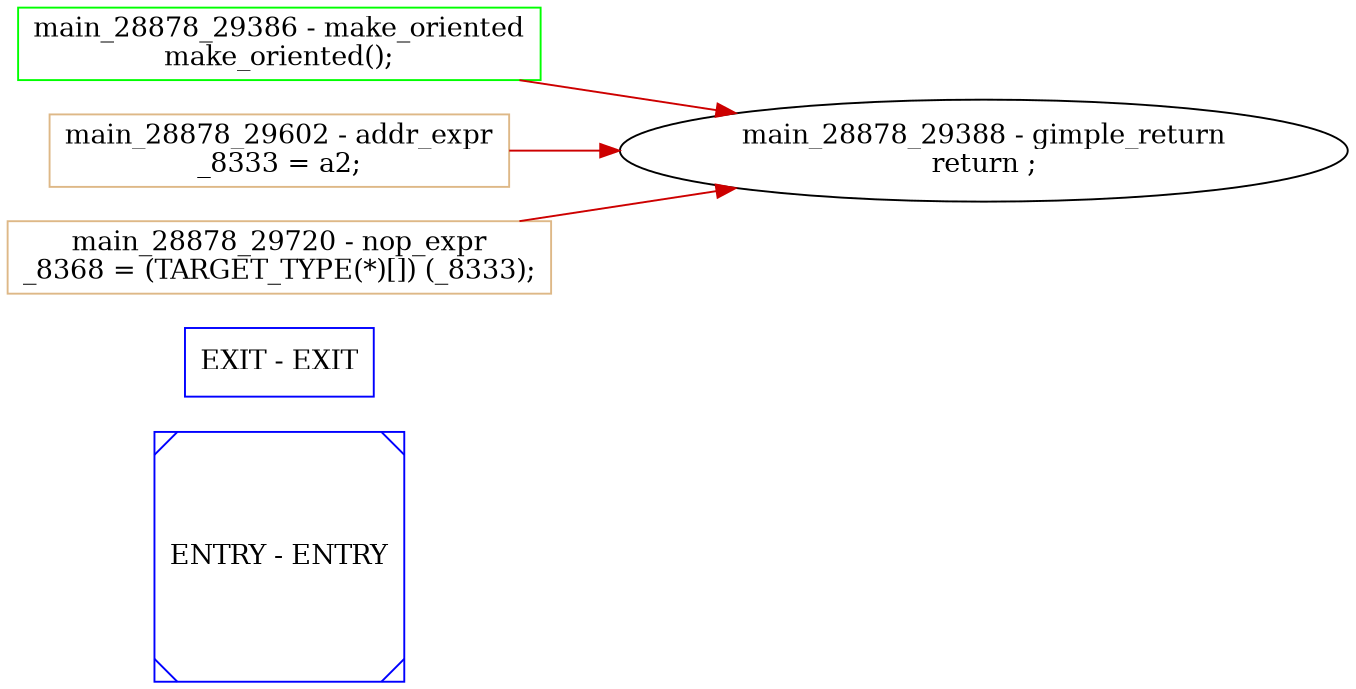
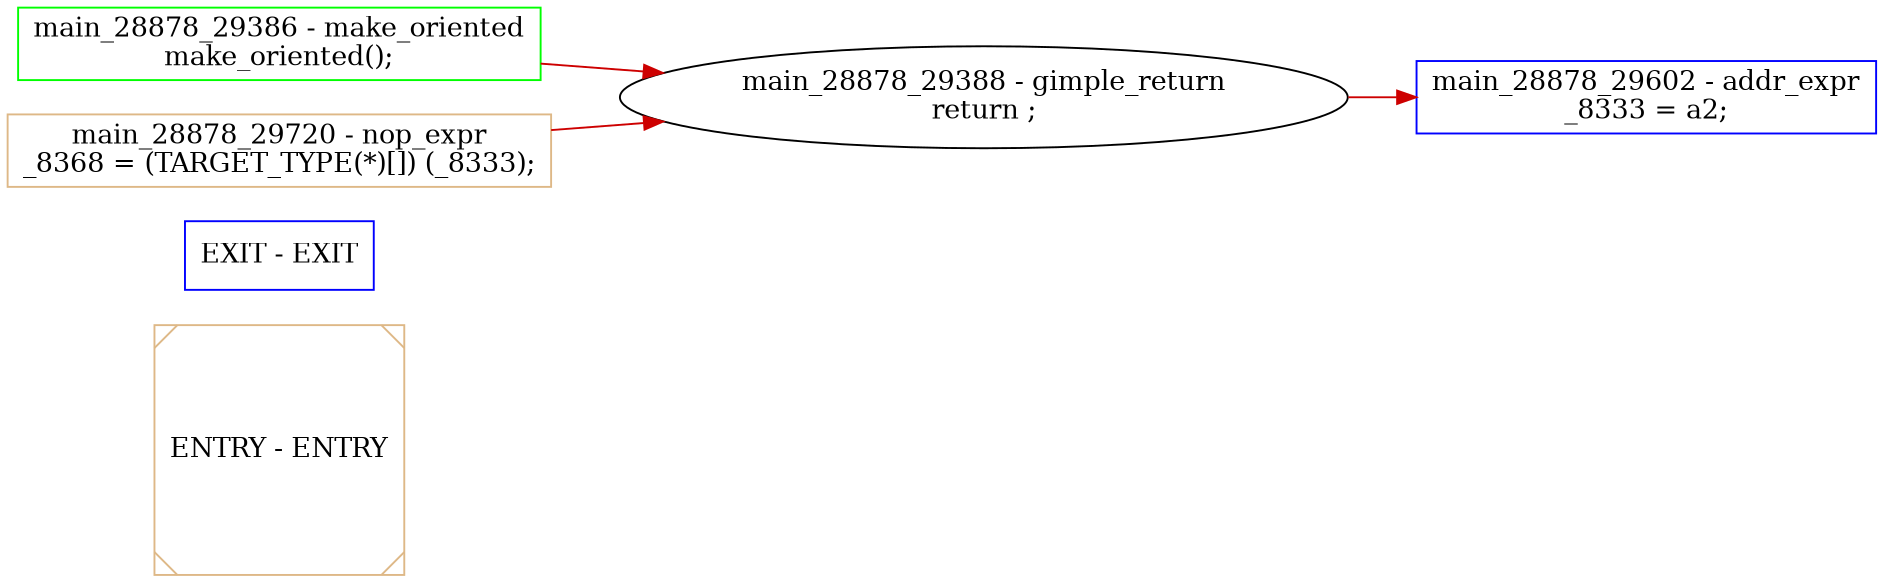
  digraph {
    rankdir=LR
    node [color=blue shape=box]
    edge [color=red3]
-   n1 [label="ENTRY - ENTRY" shape=Msquare]
+   n1 [color=burlywood label="ENTRY - ENTRY" shape=Msquare]
    n2 [label="EXIT - EXIT"]
    n3 [color=green label="main_28878_29386 - make_oriented\nmake_oriented();\n"]
    n4 [label="main_28878_29388 - gimple_return\nreturn ;\n" color="" shape=""]
-   n5 [color=burlywood label="main_28878_29602 - addr_expr\n_8333 = a2;\n"]
+   n5 [label="main_28878_29602 - addr_expr\n_8333 = a2;\n"]
    n6 [color=burlywood label="main_28878_29720 - nop_expr\n_8368 = (TARGET_TYPE(*)[]) (_8333);\n"]
    n3 -> n4
-   n5 -> n4
+   n4 -> n5
    n6 -> n4
  }
